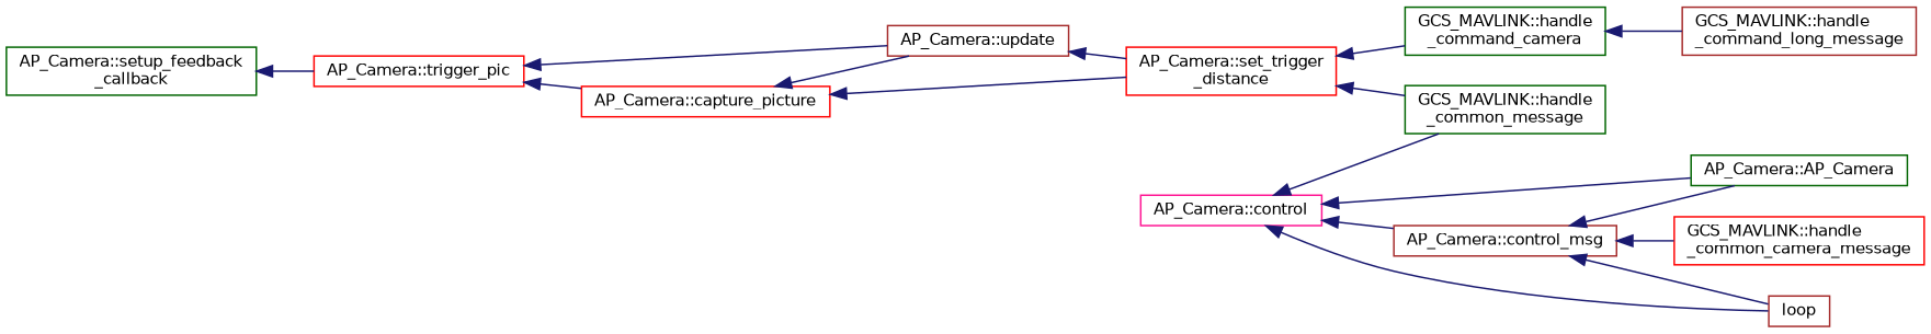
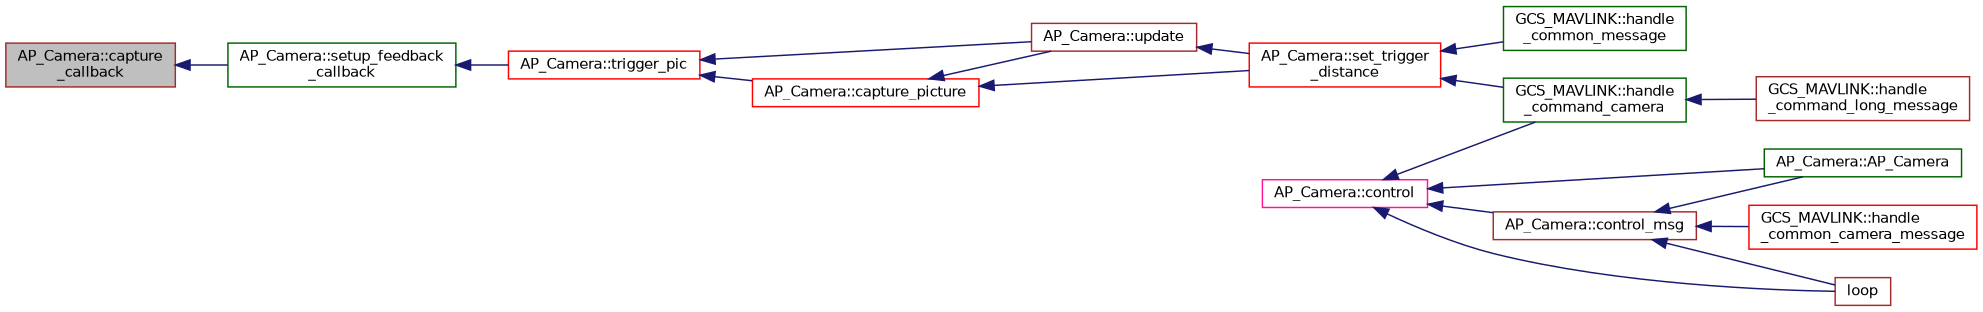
  digraph {
    rankdir=LR
    node [color=brown fillcolor=white fontname=Helvetica fontsize=10 shape=record style=filled]
    edge [color=midnightblue dir=back fontname=Helvetica fontsize=10 labelfontname=Helvetica labelfontsize=10 style=solid]
+   n1 [fillcolor=grey75 fontcolor=black height=0.2 label="AP_Camera::capture\l_callback" width=0.4]
    n2 [color=darkgreen height=0.2 label="AP_Camera::setup_feedback\l_callback" width=0.4]
    n3 [color=red height=0.2 label="AP_Camera::trigger_pic" width=0.4]
    n4 [color=red height=0.2 label="AP_Camera::capture_picture" width=0.4]
    n5 [height=0.2 label="AP_Camera::update" width=0.4]
    n6 [color=deeppink height=0.2 label="AP_Camera::control" width=0.4]
    n7 [height=0.2 label="AP_Camera::control_msg" width=0.4]
    n8 [color=darkgreen height=0.2 label="AP_Camera::AP_Camera" width=0.4]
    n9 [height=0.2 label=loop width=0.4]
    n10 [color=darkgreen height=0.2 label="GCS_MAVLINK::handle\l_command_camera" width=0.4]
    n11 [color=red height=0.2 label="AP_Camera::set_trigger\l_distance" width=0.4]
    n12 [color=red height=0.2 label="GCS_MAVLINK::handle\l_common_camera_message" width=0.4]
    n13 [height=0.2 label="GCS_MAVLINK::handle\l_command_long_message" width=0.4]
    n14 [color=darkgreen height=0.2 label="GCS_MAVLINK::handle\l_common_message" width=0.4]
+   n1 -> n2
    n2 -> n3
    n3 -> n4
    n3 -> n5
    n4 -> n5
    n4 -> n11
    n5 -> n11
    n6 -> n7
    n6 -> n8
    n6 -> n9
-   n6 -> n14
+   n6 -> n10
    n7 -> n8
    n7 -> n9
    n7 -> n12
    n10 -> n13
    n11 -> n10
    n11 -> n14
  }
